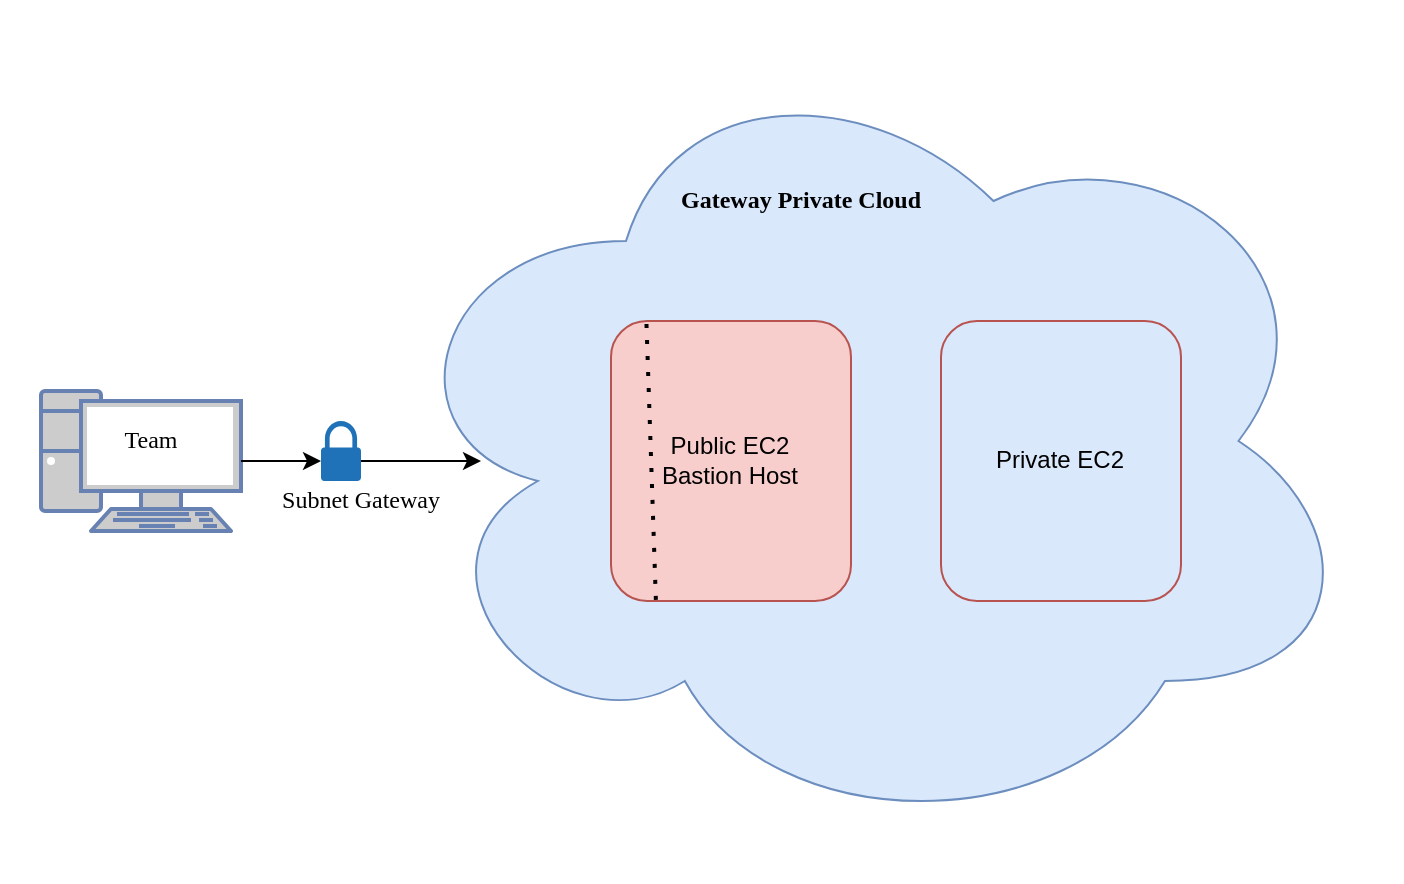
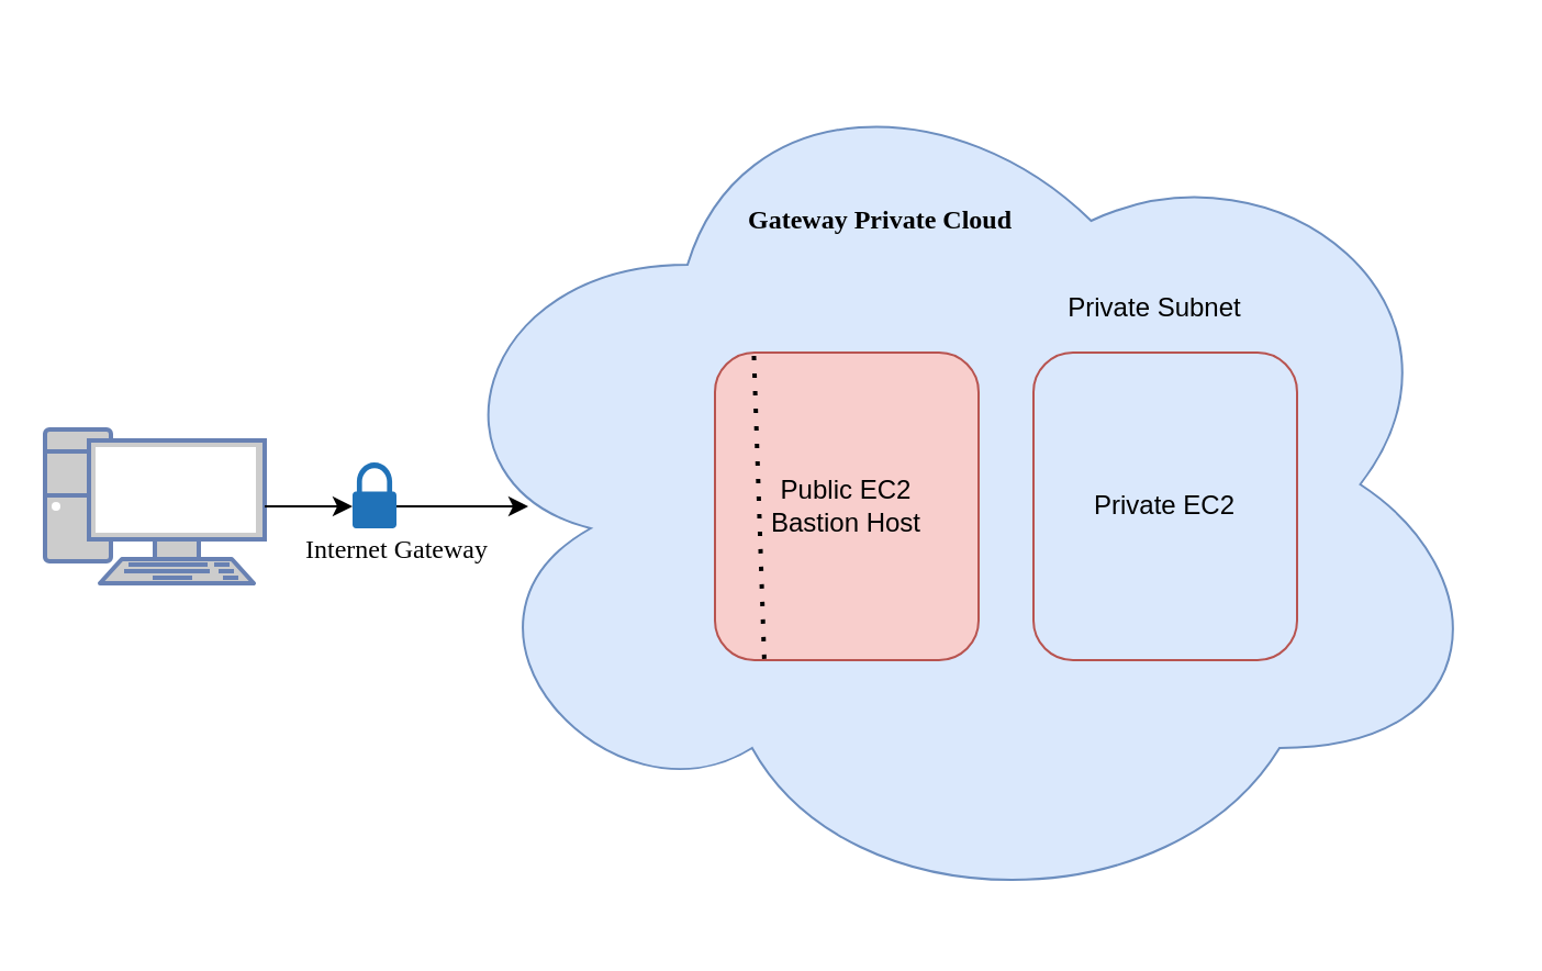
  <mxCell id="0" />
  <mxCell id="1" parent="0" />
  <mxCell id="2" value="" style="ellipse;shape=cloud;whiteSpace=wrap;html=1;fillColor=#dae8fc;strokeColor=#6c8ebf;" vertex="1" parent="1"><mxGeometry x="190" y="20" width="490" height="400" as="geometry" /></mxCell>
  <mxCell id="3" value="Private EC2" style="rounded=1;whiteSpace=wrap;html=1;fillColor=#dae8fc;strokeColor=#b85450;" vertex="1" parent="1"><mxGeometry x="470" y="160" width="120" height="140" as="geometry" /></mxCell>
+ <mxCell id="4" value="Private Subnet" style="text;html=1;align=center;verticalAlign=middle;resizable=0;points=[];autosize=1;strokeColor=none;fillColor=none;" vertex="1" parent="1"><mxGeometry x="480" y="130" width="90" height="20" as="geometry" /></mxCell>
  <mxCell id="5" value="Gateway Private Cloud" style="text;html=1;align=center;verticalAlign=middle;resizable=0;points=[];autosize=1;strokeColor=none;fillColor=none;fontFamily=Verdana;fontStyle=1;fontColor=#000000;labelBorderColor=none;" vertex="1" parent="1"><mxGeometry x="320" y="90" width="160" height="20" as="geometry" /></mxCell>
  <mxCell id="6" value="" style="fontColor=#0066CC;verticalAlign=top;verticalLabelPosition=bottom;labelPosition=center;align=center;html=1;outlineConnect=0;fillColor=#CCCCCC;strokeColor=#6881B3;gradientColor=none;gradientDirection=north;strokeWidth=2;shape=mxgraph.networks.pc;fontFamily=Verdana;" vertex="1" parent="1"><mxGeometry x="20" y="195" width="100" height="70" as="geometry" /></mxCell>
- <mxCell id="7" value="Team" style="text;html=1;align=center;verticalAlign=middle;resizable=0;points=[];autosize=1;strokeColor=none;fillColor=none;fontFamily=Verdana;" vertex="1" parent="1"><mxGeometry x="50" y="210" width="50" height="20" as="geometry" /></mxCell>
  <mxCell id="8" value="" style="sketch=0;pointerEvents=1;shadow=0;dashed=0;html=1;strokeColor=none;labelPosition=center;verticalLabelPosition=bottom;verticalAlign=top;outlineConnect=0;align=center;shape=mxgraph.office.security.lock_protected;fillColor=#2072B8;fontFamily=Verdana;" vertex="1" parent="1"><mxGeometry x="160" y="210" width="20" height="30" as="geometry" /></mxCell>
- <mxCell id="9" value="Public EC2&lt;br&gt;Bastion Host" style="rounded=1;whiteSpace=wrap;html=1;fillColor=#f8cecc;strokeColor=#b85450;" vertex="1" parent="1"><mxGeometry x="305" y="160" width="120" height="140" as="geometry" /></mxCell>
+ <mxCell id="9" value="Public EC2&lt;br&gt;Bastion Host" style="rounded=1;whiteSpace=wrap;html=1;fillColor=#f8cecc;strokeColor=#b85450;" vertex="1" parent="1"><mxGeometry x="325" y="160" width="120" height="140" as="geometry" /></mxCell>
  <mxCell id="10" value="" style="endArrow=classic;html=1;rounded=0;fontFamily=Verdana;" edge="1" parent="1"><mxGeometry width="50" height="50" relative="1" as="geometry"><mxPoint x="120" y="230" as="sourcePoint" /><mxPoint x="160" y="230" as="targetPoint" /><Array as="points"><mxPoint x="150" y="230" /></Array></mxGeometry></mxCell>
  <mxCell id="11" value="" style="endArrow=classic;html=1;rounded=0;fontFamily=Verdana;" edge="1" parent="1"><mxGeometry width="50" height="50" relative="1" as="geometry"><mxPoint x="180" y="230" as="sourcePoint" /><mxPoint x="240" y="230" as="targetPoint" /><Array as="points"><mxPoint x="210" y="230" /></Array></mxGeometry></mxCell>
- <mxCell id="12" value="Subnet Gateway" style="text;html=1;align=center;verticalAlign=middle;resizable=0;points=[];autosize=1;strokeColor=none;fillColor=none;fontFamily=Verdana;" vertex="1" parent="1"><mxGeometry x="120" y="240" width="120" height="20" as="geometry" /></mxCell>
+ <mxCell id="12" value="Internet Gateway" style="text;html=1;align=center;verticalAlign=middle;resizable=0;points=[];autosize=1;strokeColor=none;fillColor=none;fontFamily=Verdana;" vertex="1" parent="1"><mxGeometry x="120" y="240" width="120" height="20" as="geometry" /></mxCell>
  <mxCell id="13" value="" style="endArrow=none;dashed=1;html=1;dashPattern=1 3;strokeWidth=2;rounded=0;fontFamily=Verdana;fontColor=#000000;entryX=0.147;entryY=-0.009;entryDx=0;entryDy=0;entryPerimeter=0;exitX=0.187;exitY=0.996;exitDx=0;exitDy=0;exitPerimeter=0;" edge="1" parent="1" source="9" target="9"><mxGeometry width="50" height="50" relative="1" as="geometry"><mxPoint x="320" y="270" as="sourcePoint" /><mxPoint x="370" y="220" as="targetPoint" /></mxGeometry></mxCell>
